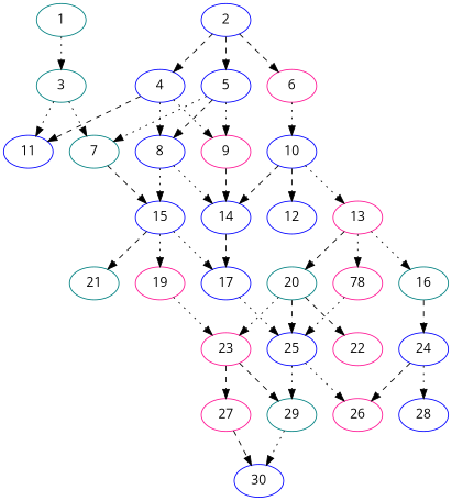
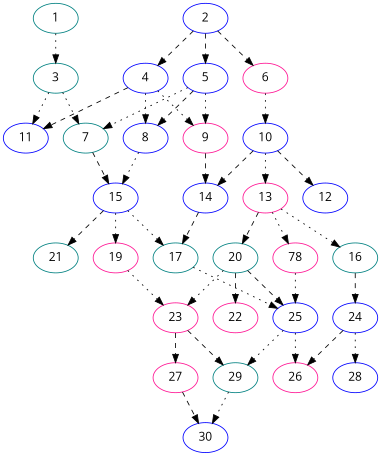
  digraph {
    fontname="Open Sans"
    node [alpha=0.14 color=blue compute_size=8589934592 fontname="Open Sans" result_size=1024]
    edge [fontname="Open Sans" style=dotted]
    1 [color=teal compute_size=16654116864 ram=2724464 result_size=9216 trans_size=399227]
    3 [alpha=0.07 color=teal compute_size=18791833600 ram=32020544 trans_size=648519]
    7 [alpha=0.04 color=teal compute_size=21852350464 ram=17794640 result_size=9216 trans_size=956666]
    11 [compute_size=37163722752 ram=22177568 result_size=0 trans_size=380077]
    15 [alpha=0.15 compute_size=1696071680 ram=46477712 result_size=70656 trans_size=962772]
    2 [alpha=0.13 compute_size=10514227200 ram=38278928 trans_size=660188]
    4 [alpha=0.19 compute_size=28991029248 ram=7951664 result_size=29696 trans_size=534487]
    5 [alpha=0.02 compute_size=9488498688 ram=15363200 result_size=13312 trans_size=920573]
    6 [alpha=0.07 color=deeppink compute_size=2779084800 ram=48357920 trans_size=170746]
    8 [ram=3674864 result_size=70656 trans_size=830166]
    9 [alpha=0.15 color=deeppink compute_size=313966592 ram=11217872 result_size=70656 trans_size=418120]
    10 [alpha=0.01 compute_size=5788336128 ram=51709664 result_size=74752 trans_size=59207]
    14 [alpha=0.17 compute_size=28601483264 ram=44112800 result_size=91136 trans_size=38939]
    12 [alpha=0.04 compute_size=7833978880 ram=22682864 result_size=0 trans_size=156840]
    13 [alpha=0.08 color=deeppink compute_size=8534988800 ram=34830560 trans_size=186794]
-   17 [alpha=0.04 compute_size=1507524608 ram=24255776 result_size=70656 trans_size=360928]
+   17 [alpha=0.04 color=teal compute_size=1507524608 ram=24255776 result_size=70656 trans_size=360928]
    19 [alpha=0.18 color=deeppink ram=4672784 result_size=70656 trans_size=316779]
    21 [alpha=0.05 color=teal compute_size=7198539776 ram=32662064 result_size=0 trans_size=867921]
    16 [alpha=0.05 color=teal compute_size=624230003492 ram=15515264 result_size=9216 trans_size=910919]
    n20 [alpha=0.16 color=deeppink compute_size=1073741824000 label=78 ram=10193024 trans_size=116495]
    20 [alpha=0.15 color=teal compute_size=1327453016678 ram=42101120 trans_size=431867]
    25 [alpha=0.06 ram=41199824 result_size=70656 trans_size=941193]
    23 [alpha=0.00 color=deeppink compute_size=134217728000 ram=26121728 trans_size=759515]
    24 [alpha=0.07 compute_size=83550313590 ram=37583552 result_size=29696 trans_size=957817]
    22 [alpha=0.06 color=deeppink compute_size=1058778181578 ram=49347920 result_size=0 trans_size=792187]
    26 [alpha=0.17 color=deeppink compute_size=134217728000 ram=40990736 result_size=0 trans_size=772558]
    28 [alpha=0.20 compute_size=155812890274 ram=51766688 result_size=0 trans_size=332764]
    29 [alpha=0.09 color=teal compute_size=6162739200 ram=37868672 trans_size=335449]
    27 [alpha=0.19 color=deeppink compute_size=26132480000 ram=38095184 result_size=91136 trans_size=250029]
    30 [alpha=0.12 compute_size=19956924416 ram=42962816 result_size=0 trans_size=575566]
    1 -> 3
    3 -> 7
    3 -> 11
    7 -> 15 [style=dashed]
    15 -> 17
    15 -> 19
    15 -> 21 [style=dashed]
    2 -> 4 [style=dashed]
    2 -> 5 [style=dashed]
    2 -> 6 [style=dashed]
    4 -> 11 [style=dashed]
    4 -> 8
    4 -> 9
    5 -> 7
    5 -> 8 [style=dashed]
    5 -> 9
    6 -> 10
    8 -> 15
-   8 -> 14
    9 -> 14 [style=dashed]
    10 -> 14 [style=dashed]
    10 -> 12 [style=dashed]
    10 -> 13
    14 -> 17 [style=dashed]
    13 -> 16
    13 -> n20
    13 -> 20 [style=dashed]
    17 -> 25
    19 -> 23
    16 -> 24 [style=dashed]
    n20 -> 25
    20 -> 25 [style=dashed]
    20 -> 23
    20 -> 22 [style=dashed]
    25 -> 26
    25 -> 29
    23 -> 29 [style=dashed]
    23 -> 27 [style=dashed]
    24 -> 26 [style=dashed]
    24 -> 28
    29 -> 30
    27 -> 30 [style=dashed]
  }
